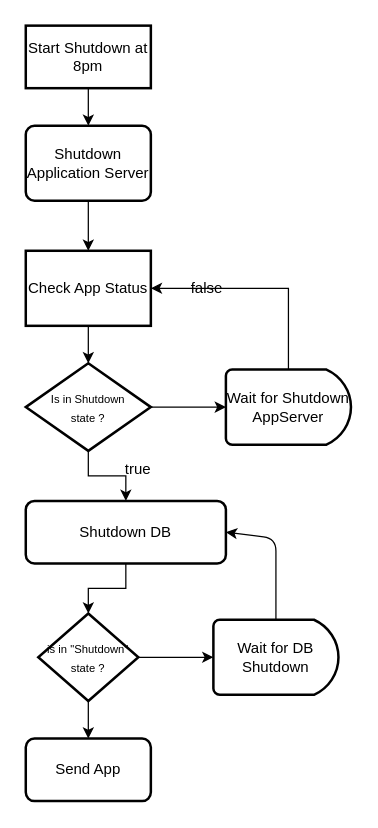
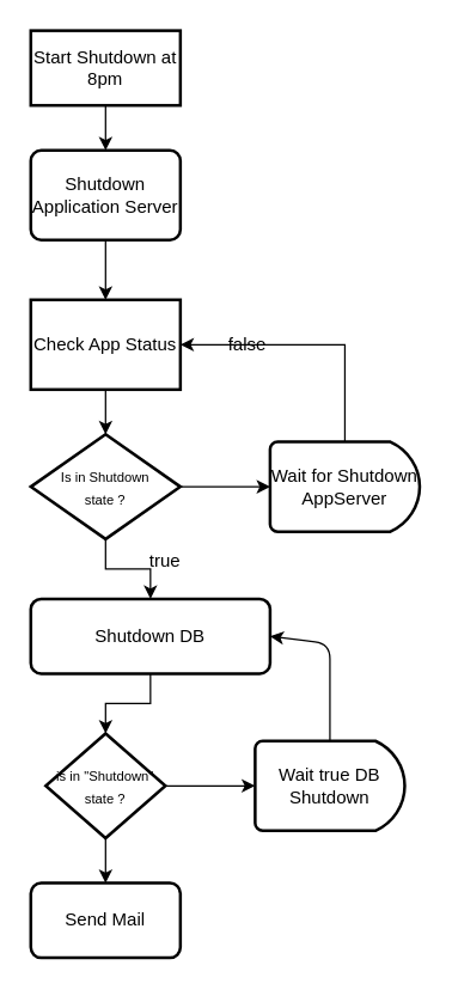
  <mxCell id="0" />
  <mxCell id="1" parent="0" />
  <mxCell id="2" style="edgeStyle=orthogonalEdgeStyle;rounded=0;orthogonalLoop=1;jettySize=auto;html=1;exitX=0.5;exitY=1;exitDx=0;exitDy=0;entryX=0.5;entryY=0;entryDx=0;entryDy=0;" edge="1" parent="1" source="3" target="8"><mxGeometry relative="1" as="geometry" /></mxCell>
  <mxCell id="3" value="Start Shutdown at 8pm" style="whiteSpace=wrap;html=1;absoluteArcSize=1;arcSize=14;strokeWidth=2;rounded=0;" vertex="1" parent="1"><mxGeometry x="20" y="20" width="100" height="50" as="geometry" /></mxCell>
- <mxCell id="4" value="Wait for DB Shutdown" style="strokeWidth=2;html=1;shape=mxgraph.flowchart.delay;whiteSpace=wrap;" vertex="1" parent="1"><mxGeometry x="170" y="495" width="100" height="60" as="geometry" /></mxCell>
+ <mxCell id="4" value="Wait true DB Shutdown" style="strokeWidth=2;html=1;shape=mxgraph.flowchart.delay;whiteSpace=wrap;" vertex="1" parent="1"><mxGeometry x="170" y="495" width="100" height="60" as="geometry" /></mxCell>
  <mxCell id="5" value="" style="edgeStyle=orthogonalEdgeStyle;rounded=0;orthogonalLoop=1;jettySize=auto;html=1;" edge="1" parent="1" source="6" target="21"><mxGeometry relative="1" as="geometry" /></mxCell>
  <mxCell id="6" value="Shutdown DB" style="rounded=1;whiteSpace=wrap;html=1;absoluteArcSize=1;arcSize=14;strokeWidth=2;" vertex="1" parent="1"><mxGeometry x="20" y="400" width="160" height="50" as="geometry" /></mxCell>
  <mxCell id="7" style="edgeStyle=orthogonalEdgeStyle;rounded=0;orthogonalLoop=1;jettySize=auto;html=1;exitX=0.5;exitY=1;exitDx=0;exitDy=0;entryX=0.5;entryY=0;entryDx=0;entryDy=0;" edge="1" parent="1" source="8" target="13"><mxGeometry relative="1" as="geometry" /></mxCell>
  <mxCell id="8" value="Shutdown Application Server" style="rounded=1;whiteSpace=wrap;html=1;absoluteArcSize=1;arcSize=14;strokeWidth=2;" vertex="1" parent="1"><mxGeometry x="20" y="100" width="100" height="60" as="geometry" /></mxCell>
  <mxCell id="9" style="edgeStyle=orthogonalEdgeStyle;rounded=0;orthogonalLoop=1;jettySize=auto;html=1;exitX=0.5;exitY=0;exitDx=0;exitDy=0;exitPerimeter=0;entryX=1;entryY=0.5;entryDx=0;entryDy=0;" edge="1" parent="1" source="10" target="13"><mxGeometry relative="1" as="geometry" /></mxCell>
  <mxCell id="10" value="Wait for Shutdown AppServer" style="strokeWidth=2;html=1;shape=mxgraph.flowchart.delay;whiteSpace=wrap;" vertex="1" parent="1"><mxGeometry x="180" y="295" width="100" height="60" as="geometry" /></mxCell>
- <mxCell id="11" value="Send App" style="rounded=1;whiteSpace=wrap;html=1;absoluteArcSize=1;arcSize=14;strokeWidth=2;" vertex="1" parent="1"><mxGeometry x="20" y="590" width="100" height="50" as="geometry" /></mxCell>
+ <mxCell id="11" value="Send Mail" style="rounded=1;whiteSpace=wrap;html=1;absoluteArcSize=1;arcSize=14;strokeWidth=2;" vertex="1" parent="1"><mxGeometry x="20" y="590" width="100" height="50" as="geometry" /></mxCell>
  <mxCell id="12" style="edgeStyle=orthogonalEdgeStyle;rounded=0;orthogonalLoop=1;jettySize=auto;html=1;exitX=0.5;exitY=1;exitDx=0;exitDy=0;entryX=0.5;entryY=0;entryDx=0;entryDy=0;entryPerimeter=0;" edge="1" parent="1" source="13" target="16"><mxGeometry relative="1" as="geometry" /></mxCell>
  <mxCell id="13" value="Check App Status" style="whiteSpace=wrap;html=1;absoluteArcSize=1;arcSize=14;strokeWidth=2;rounded=0;" vertex="1" parent="1"><mxGeometry x="20" y="200" width="100" height="60" as="geometry" /></mxCell>
  <mxCell id="14" value="" style="edgeStyle=orthogonalEdgeStyle;rounded=0;orthogonalLoop=1;jettySize=auto;html=1;" edge="1" parent="1" source="16" target="10"><mxGeometry relative="1" as="geometry" /></mxCell>
  <mxCell id="15" value="" style="edgeStyle=orthogonalEdgeStyle;rounded=0;orthogonalLoop=1;jettySize=auto;html=1;" edge="1" parent="1" source="16" target="6"><mxGeometry relative="1" as="geometry" /></mxCell>
  <mxCell id="16" value="&lt;font style=&quot;font-size: 9px&quot;&gt;Is in Shutdown&lt;br&gt;state ?&lt;/font&gt;" style="strokeWidth=2;html=1;shape=mxgraph.flowchart.decision;whiteSpace=wrap;" vertex="1" parent="1"><mxGeometry x="20" y="290" width="100" height="70" as="geometry" /></mxCell>
  <mxCell id="17" value="false" style="text;html=1;strokeColor=none;fillColor=none;align=center;verticalAlign=middle;whiteSpace=wrap;rounded=0;" vertex="1" parent="1"><mxGeometry x="145" y="220" width="40" height="20" as="geometry" /></mxCell>
  <mxCell id="18" value="true" style="text;html=1;strokeColor=none;fillColor=none;align=center;verticalAlign=middle;whiteSpace=wrap;rounded=0;" vertex="1" parent="1"><mxGeometry x="90" y="365" width="40" height="20" as="geometry" /></mxCell>
  <mxCell id="19" value="" style="edgeStyle=orthogonalEdgeStyle;rounded=0;orthogonalLoop=1;jettySize=auto;html=1;" edge="1" parent="1" source="21" target="4"><mxGeometry relative="1" as="geometry" /></mxCell>
  <mxCell id="20" value="" style="edgeStyle=orthogonalEdgeStyle;rounded=0;orthogonalLoop=1;jettySize=auto;html=1;" edge="1" parent="1" source="21" target="11"><mxGeometry relative="1" as="geometry" /></mxCell>
  <mxCell id="21" value="&lt;font style=&quot;font-size: 9px&quot;&gt;is in &quot;Shutdown&quot; state ?&lt;br&gt;&lt;/font&gt;" style="strokeWidth=2;html=1;shape=mxgraph.flowchart.decision;whiteSpace=wrap;" vertex="1" parent="1"><mxGeometry x="30" y="490" width="80" height="70" as="geometry" /></mxCell>
  <mxCell id="22" value="" style="endArrow=classic;html=1;exitX=0.5;exitY=0;exitDx=0;exitDy=0;exitPerimeter=0;entryX=1;entryY=0.5;entryDx=0;entryDy=0;" edge="1" parent="1" source="4" target="6"><mxGeometry width="50" height="50" relative="1" as="geometry"><mxPoint x="370" y="450" as="sourcePoint" /><mxPoint x="420" y="400" as="targetPoint" /><Array as="points"><mxPoint x="220" y="430" /></Array></mxGeometry></mxCell>
